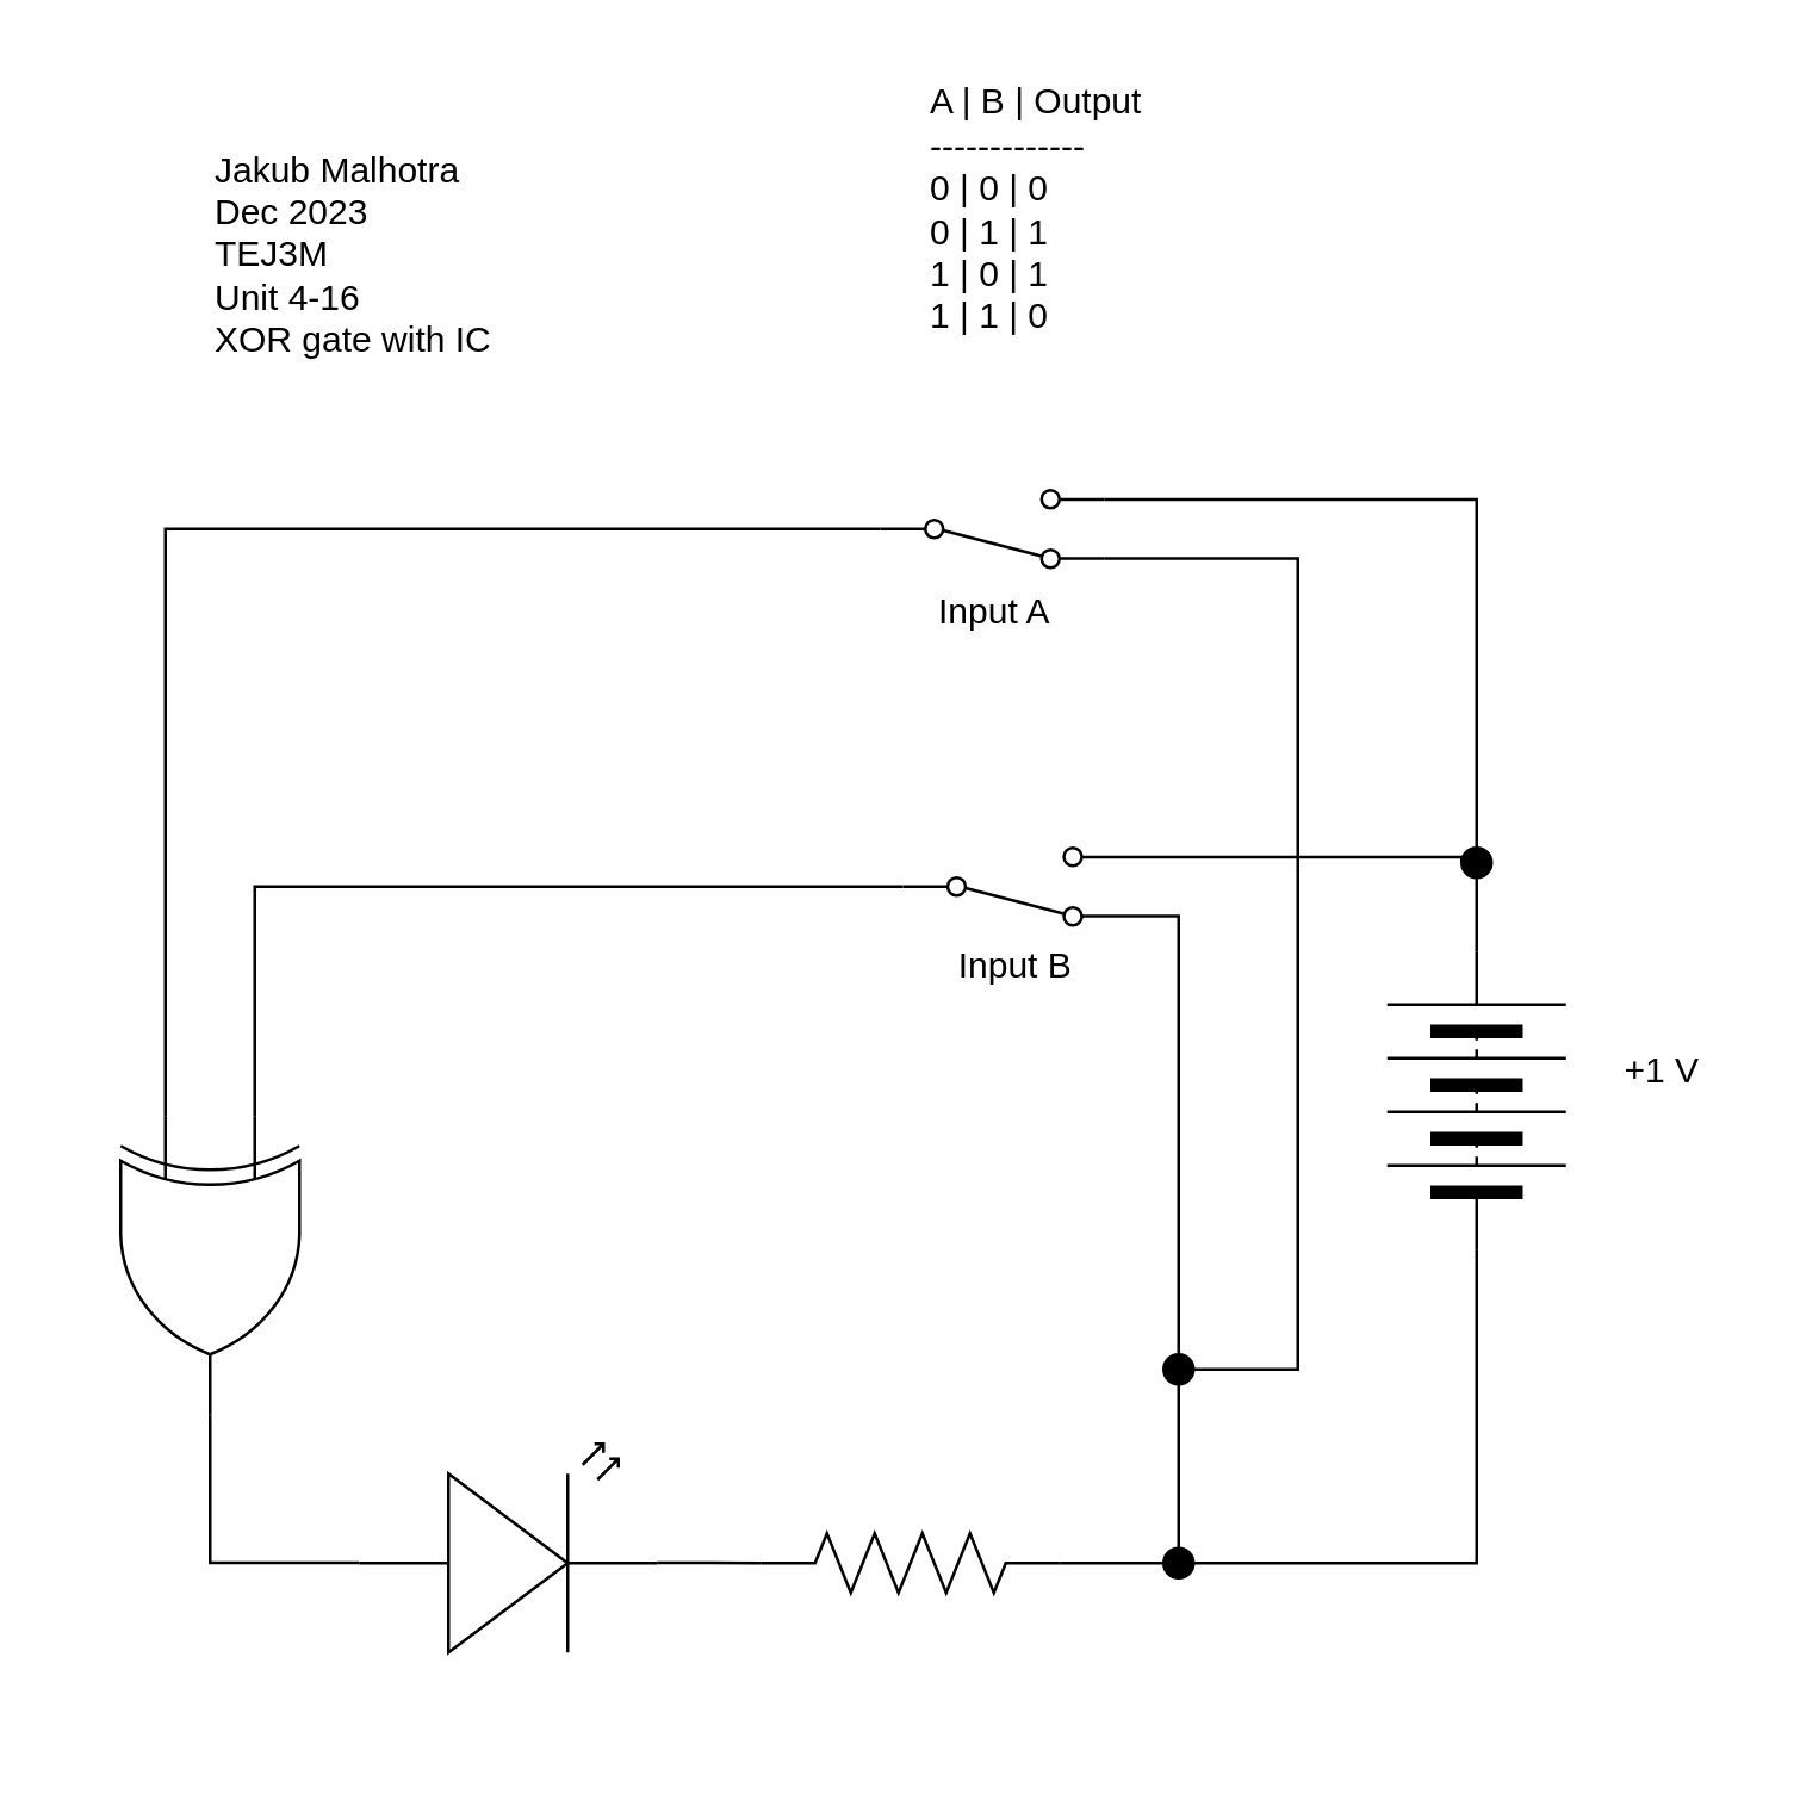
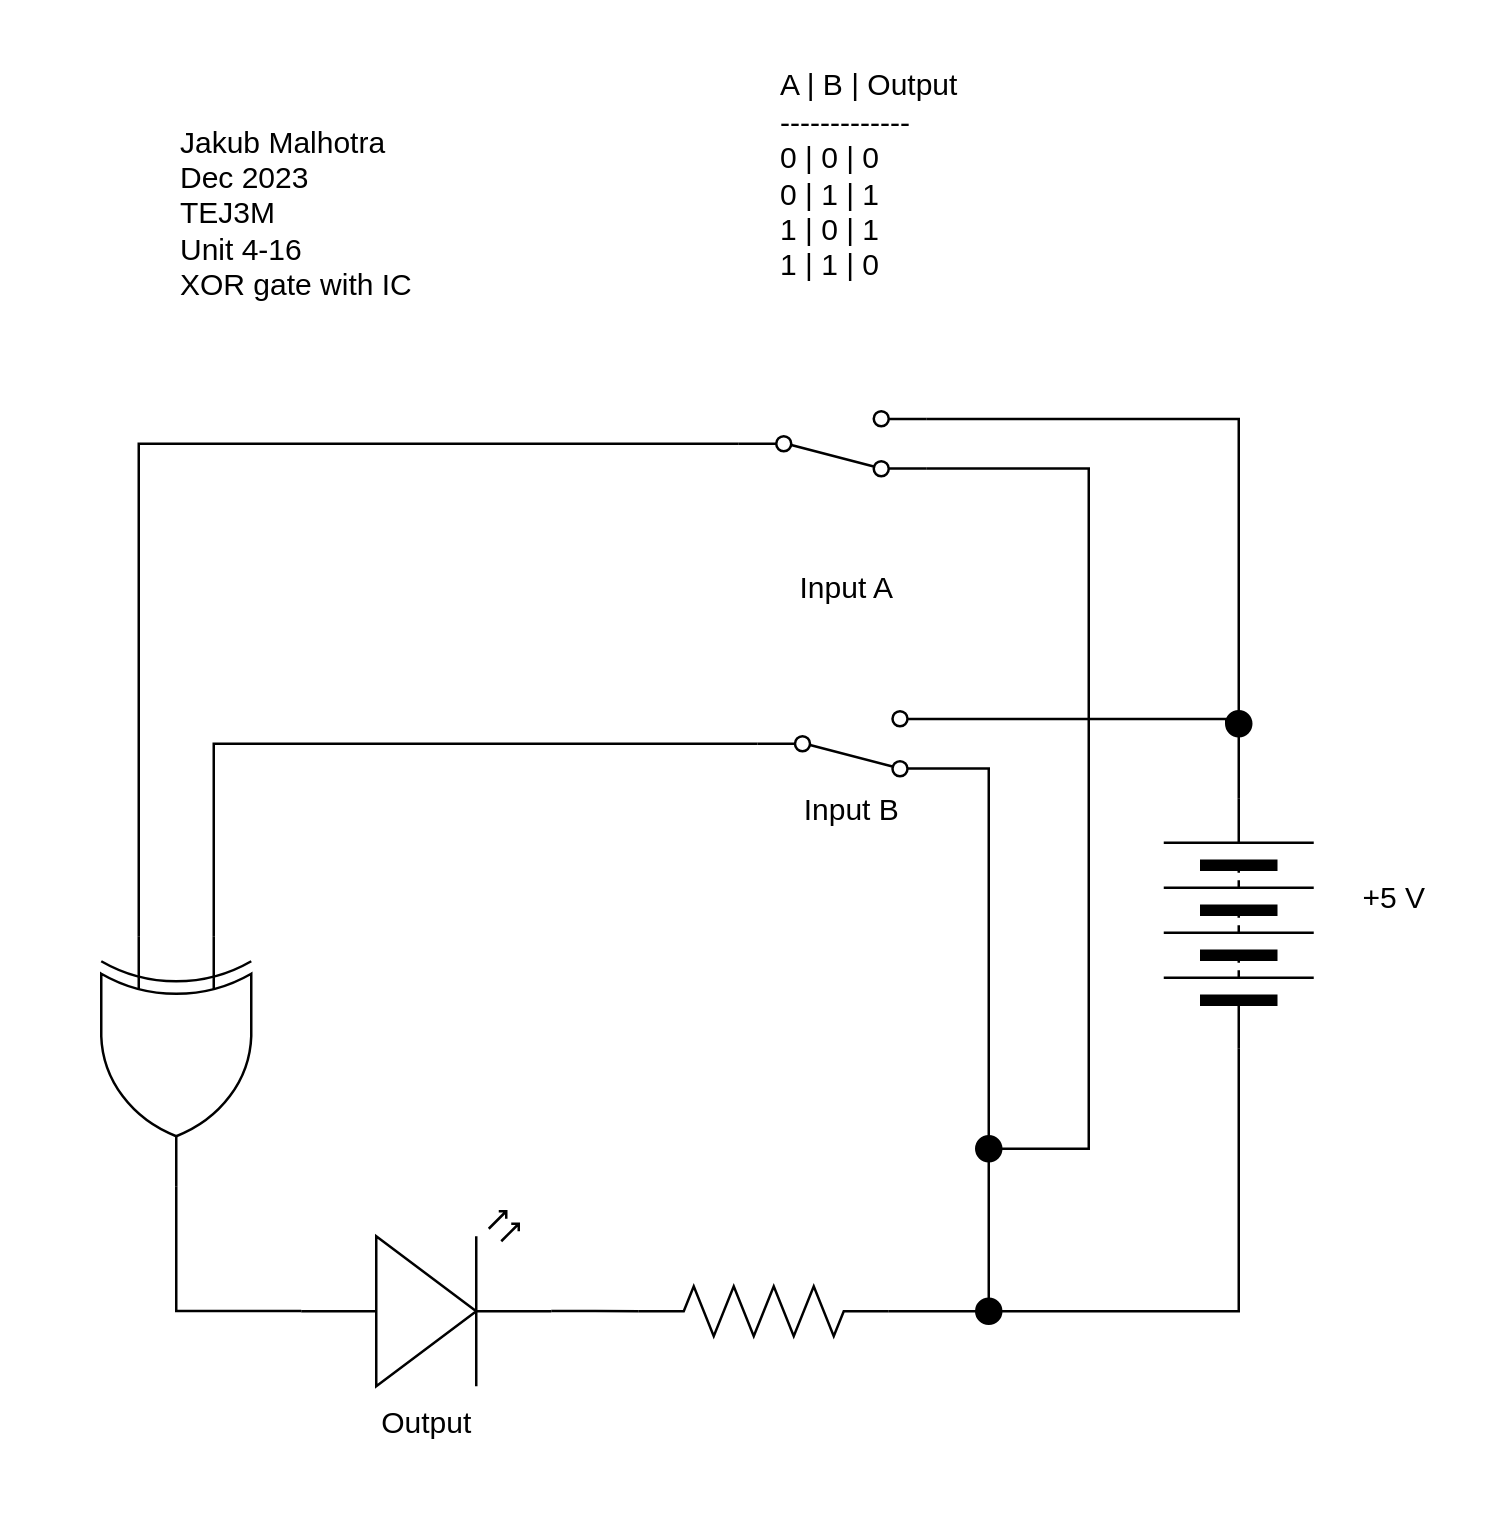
  <mxCell id="0" />
  <mxCell id="1" parent="0" />
  <mxCell id="2" value="&lt;div&gt;Jakub Malhotra&lt;/div&gt;&lt;div&gt;Dec 2023&lt;/div&gt;&lt;div&gt;TEJ3M&lt;/div&gt;&lt;div&gt;Unit 4-16&lt;/div&gt;&lt;div&gt;XOR gate with IC&lt;/div&gt;" style="text;html=1;align=left;verticalAlign=middle;resizable=0;points=[];autosize=1;strokeColor=none;fillColor=none;" parent="1" vertex="1"><mxGeometry x="70" y="40" width="120" height="90" as="geometry" /></mxCell>
  <mxCell id="3" value="&lt;div&gt;&lt;div&gt;A | B | Output&lt;/div&gt;&lt;div&gt;-------------&lt;/div&gt;&lt;div&gt;0 | 0 | 0&lt;/div&gt;&lt;div&gt;0 | 1 | 1&lt;/div&gt;&lt;div&gt;1 | 0 | 1&lt;/div&gt;&lt;div&gt;1 | 1 | 0&lt;/div&gt;&lt;/div&gt;" style="text;html=1;align=left;verticalAlign=middle;resizable=0;points=[];autosize=1;strokeColor=none;fillColor=none;" parent="1" vertex="1"><mxGeometry x="310" y="20" width="90" height="100" as="geometry" /></mxCell>
  <mxCell id="4" style="edgeStyle=orthogonalEdgeStyle;rounded=0;html=1;exitX=1;exitY=0.5;exitDx=0;exitDy=0;entryX=0.5;entryY=1;entryDx=0;entryDy=0;endArrow=none;endFill=0;" parent="1" source="6" target="9" edge="1"><mxGeometry relative="1" as="geometry" /></mxCell>
  <mxCell id="5" style="edgeStyle=orthogonalEdgeStyle;rounded=0;html=1;exitX=0;exitY=0.5;exitDx=0;exitDy=0;entryX=1;entryY=0.5;entryDx=0;entryDy=0;endArrow=none;endFill=0;" parent="1" source="6" target="19" edge="1"><mxGeometry relative="1" as="geometry" /></mxCell>
  <mxCell id="6" value="" style="pointerEvents=1;verticalLabelPosition=bottom;shadow=0;dashed=0;align=center;html=1;verticalAlign=top;shape=mxgraph.electrical.miscellaneous.batteryStack;rotation=-90;" parent="1" vertex="1"><mxGeometry x="445" y="339" width="100" height="60" as="geometry" /></mxCell>
  <mxCell id="7" style="edgeStyle=orthogonalEdgeStyle;rounded=0;html=1;exitX=0;exitY=0.5;exitDx=0;exitDy=0;entryX=1;entryY=0.12;entryDx=0;entryDy=0;endArrow=none;endFill=0;" parent="1" source="9" target="13" edge="1"><mxGeometry relative="1" as="geometry"><Array as="points"><mxPoint x="490" y="287" /></Array></mxGeometry></mxCell>
  <mxCell id="8" style="edgeStyle=orthogonalEdgeStyle;html=1;exitX=0;exitY=0;exitDx=0;exitDy=0;entryX=1;entryY=0.12;entryDx=0;entryDy=0;rounded=0;endArrow=none;endFill=0;" parent="1" source="9" target="23" edge="1"><mxGeometry relative="1" as="geometry"><Array as="points"><mxPoint x="495" y="286" /><mxPoint x="495" y="167" /></Array></mxGeometry></mxCell>
  <mxCell id="9" value="" style="ellipse;whiteSpace=wrap;html=1;aspect=fixed;strokeColor=#000000;fillStyle=solid;fillColor=#000000;" parent="1" vertex="1"><mxGeometry x="490" y="284" width="10" height="10" as="geometry" /></mxCell>
- <mxCell id="10" value="+1 V" style="text;html=1;align=center;verticalAlign=middle;resizable=0;points=[];autosize=1;strokeColor=none;fillColor=none;" parent="1" vertex="1"><mxGeometry x="532" y="344" width="50" height="30" as="geometry" /></mxCell>
+ <mxCell id="10" value="+5 V" style="text;html=1;align=center;verticalAlign=middle;resizable=0;points=[];autosize=1;strokeColor=none;fillColor=none;" parent="1" vertex="1"><mxGeometry x="532" y="344" width="50" height="30" as="geometry" /></mxCell>
  <mxCell id="11" style="edgeStyle=orthogonalEdgeStyle;rounded=0;html=1;exitX=1;exitY=0.88;exitDx=0;exitDy=0;entryX=0.5;entryY=0;entryDx=0;entryDy=0;endArrow=none;endFill=0;" parent="1" source="13" target="26" edge="1"><mxGeometry relative="1" as="geometry" /></mxCell>
  <mxCell id="12" style="edgeStyle=orthogonalEdgeStyle;shape=connector;rounded=0;html=1;exitX=0;exitY=0.5;exitDx=0;exitDy=0;entryX=0;entryY=0.25;entryDx=0;entryDy=0;entryPerimeter=0;labelBackgroundColor=default;strokeColor=default;fontFamily=Helvetica;fontSize=11;fontColor=default;endArrow=none;endFill=0;" edge="1" parent="1" source="13" target="28"><mxGeometry relative="1" as="geometry" /></mxCell>
  <mxCell id="13" value="" style="shape=mxgraph.electrical.electro-mechanical.twoWaySwitch;aspect=fixed;elSwitchState=2;flipV=1;" parent="1" vertex="1"><mxGeometry x="302.5" y="284" width="75" height="26" as="geometry" /></mxCell>
  <mxCell id="14" value="Input B" style="text;html=1;align=center;verticalAlign=middle;resizable=0;points=[];autosize=1;strokeColor=none;fillColor=none;" parent="1" vertex="1"><mxGeometry x="310" y="309" width="60" height="30" as="geometry" /></mxCell>
  <mxCell id="15" style="edgeStyle=orthogonalEdgeStyle;rounded=0;html=1;exitX=1;exitY=0.57;exitDx=0;exitDy=0;exitPerimeter=0;entryX=0;entryY=0.5;entryDx=0;entryDy=0;entryPerimeter=0;endArrow=none;endFill=0;" parent="1" source="16" target="18" edge="1"><mxGeometry relative="1" as="geometry" /></mxCell>
  <mxCell id="16" value="" style="verticalLabelPosition=bottom;shadow=0;dashed=0;align=center;html=1;verticalAlign=top;shape=mxgraph.electrical.opto_electronics.led_2;pointerEvents=1;" parent="1" vertex="1"><mxGeometry x="120" y="484" width="100" height="70" as="geometry" /></mxCell>
  <mxCell id="17" style="edgeStyle=orthogonalEdgeStyle;rounded=0;html=1;exitX=1;exitY=0.5;exitDx=0;exitDy=0;exitPerimeter=0;entryX=0;entryY=0.5;entryDx=0;entryDy=0;endArrow=none;endFill=0;" parent="1" source="18" target="19" edge="1"><mxGeometry relative="1" as="geometry" /></mxCell>
  <mxCell id="18" value="" style="pointerEvents=1;verticalLabelPosition=bottom;shadow=0;dashed=0;align=center;html=1;verticalAlign=top;shape=mxgraph.electrical.resistors.resistor_2;" parent="1" vertex="1"><mxGeometry x="255" y="514" width="100" height="20" as="geometry" /></mxCell>
  <mxCell id="19" value="" style="ellipse;whiteSpace=wrap;html=1;aspect=fixed;strokeColor=#000000;fillStyle=solid;fillColor=#000000;" parent="1" vertex="1"><mxGeometry x="390" y="519" width="10" height="10" as="geometry" /></mxCell>
+ <mxCell id="20" value="Output" style="text;html=1;align=center;verticalAlign=middle;resizable=0;points=[];autosize=1;strokeColor=none;fillColor=none;" parent="1" vertex="1"><mxGeometry x="140" y="554" width="60" height="30" as="geometry" /></mxCell>
  <mxCell id="21" style="edgeStyle=orthogonalEdgeStyle;rounded=0;html=1;exitX=1;exitY=0.88;exitDx=0;exitDy=0;entryX=1;entryY=0.5;entryDx=0;entryDy=0;endArrow=none;endFill=0;" parent="1" source="23" target="26" edge="1"><mxGeometry relative="1" as="geometry"><Array as="points"><mxPoint x="435" y="187" /><mxPoint x="435" y="459" /></Array></mxGeometry></mxCell>
  <mxCell id="22" style="edgeStyle=orthogonalEdgeStyle;shape=connector;rounded=0;html=1;exitX=0;exitY=0.5;exitDx=0;exitDy=0;entryX=0;entryY=0.75;entryDx=0;entryDy=0;entryPerimeter=0;labelBackgroundColor=default;strokeColor=default;fontFamily=Helvetica;fontSize=11;fontColor=default;endArrow=none;endFill=0;" edge="1" parent="1" source="23" target="28"><mxGeometry relative="1" as="geometry" /></mxCell>
  <mxCell id="23" value="" style="shape=mxgraph.electrical.electro-mechanical.twoWaySwitch;aspect=fixed;elSwitchState=2;flipV=1;" parent="1" vertex="1"><mxGeometry x="295" y="164" width="75" height="26" as="geometry" /></mxCell>
- <mxCell id="24" value="Input A" style="text;html=1;align=center;verticalAlign=middle;resizable=0;points=[];autosize=1;strokeColor=none;fillColor=none;" parent="1" vertex="1"><mxGeometry x="302.5" y="190" width="60" height="30" as="geometry" /></mxCell>
+ <mxCell id="24" value="Input A" style="text;html=1;align=center;verticalAlign=middle;resizable=0;points=[];autosize=1;strokeColor=none;fillColor=none;" parent="1" vertex="1"><mxGeometry x="307.5" y="220" width="60" height="30" as="geometry" /></mxCell>
  <mxCell id="25" style="edgeStyle=orthogonalEdgeStyle;rounded=0;html=1;exitX=0.5;exitY=1;exitDx=0;exitDy=0;entryX=0.5;entryY=0;entryDx=0;entryDy=0;endArrow=none;endFill=0;" parent="1" source="26" target="19" edge="1"><mxGeometry relative="1" as="geometry" /></mxCell>
  <mxCell id="26" value="" style="ellipse;whiteSpace=wrap;html=1;aspect=fixed;strokeColor=#000000;fillStyle=solid;fillColor=#000000;" parent="1" vertex="1"><mxGeometry x="390" y="454" width="10" height="10" as="geometry" /></mxCell>
  <mxCell id="27" style="edgeStyle=orthogonalEdgeStyle;shape=connector;rounded=0;html=1;exitX=1;exitY=0.5;exitDx=0;exitDy=0;exitPerimeter=0;entryX=0;entryY=0.57;entryDx=0;entryDy=0;entryPerimeter=0;labelBackgroundColor=default;strokeColor=default;fontFamily=Helvetica;fontSize=11;fontColor=default;endArrow=none;endFill=0;" edge="1" parent="1" source="28" target="16"><mxGeometry relative="1" as="geometry" /></mxCell>
  <mxCell id="28" value="" style="verticalLabelPosition=bottom;shadow=0;dashed=0;align=center;html=1;verticalAlign=top;shape=mxgraph.electrical.logic_gates.logic_gate;operation=xor;rotation=90;" vertex="1" parent="1"><mxGeometry x="20" y="394" width="100" height="60" as="geometry" /></mxCell>
